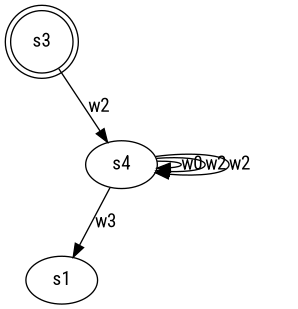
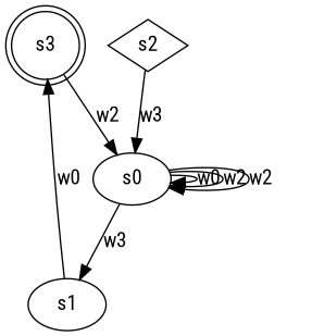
  digraph {
    fontname="Roboto Condensed"
    node [fontname="Roboto Condensed"]
    edge [fontname="Roboto Condensed"]
    s3 [shape=doublecircle]
-   s0 [label=s4]
+   s0
    s1
+   s2 [shape=diamond]
    s3 -> s0 [label=w2]
    s0 -> s0 [label=w0]
    s0 -> s0 [label=w2]
    s0 -> s0 [label=w2]
    s0 -> s1 [label=w3]
+   s1 -> s3 [label=w0]
+   s2 -> s0 [label=w3]
  }
